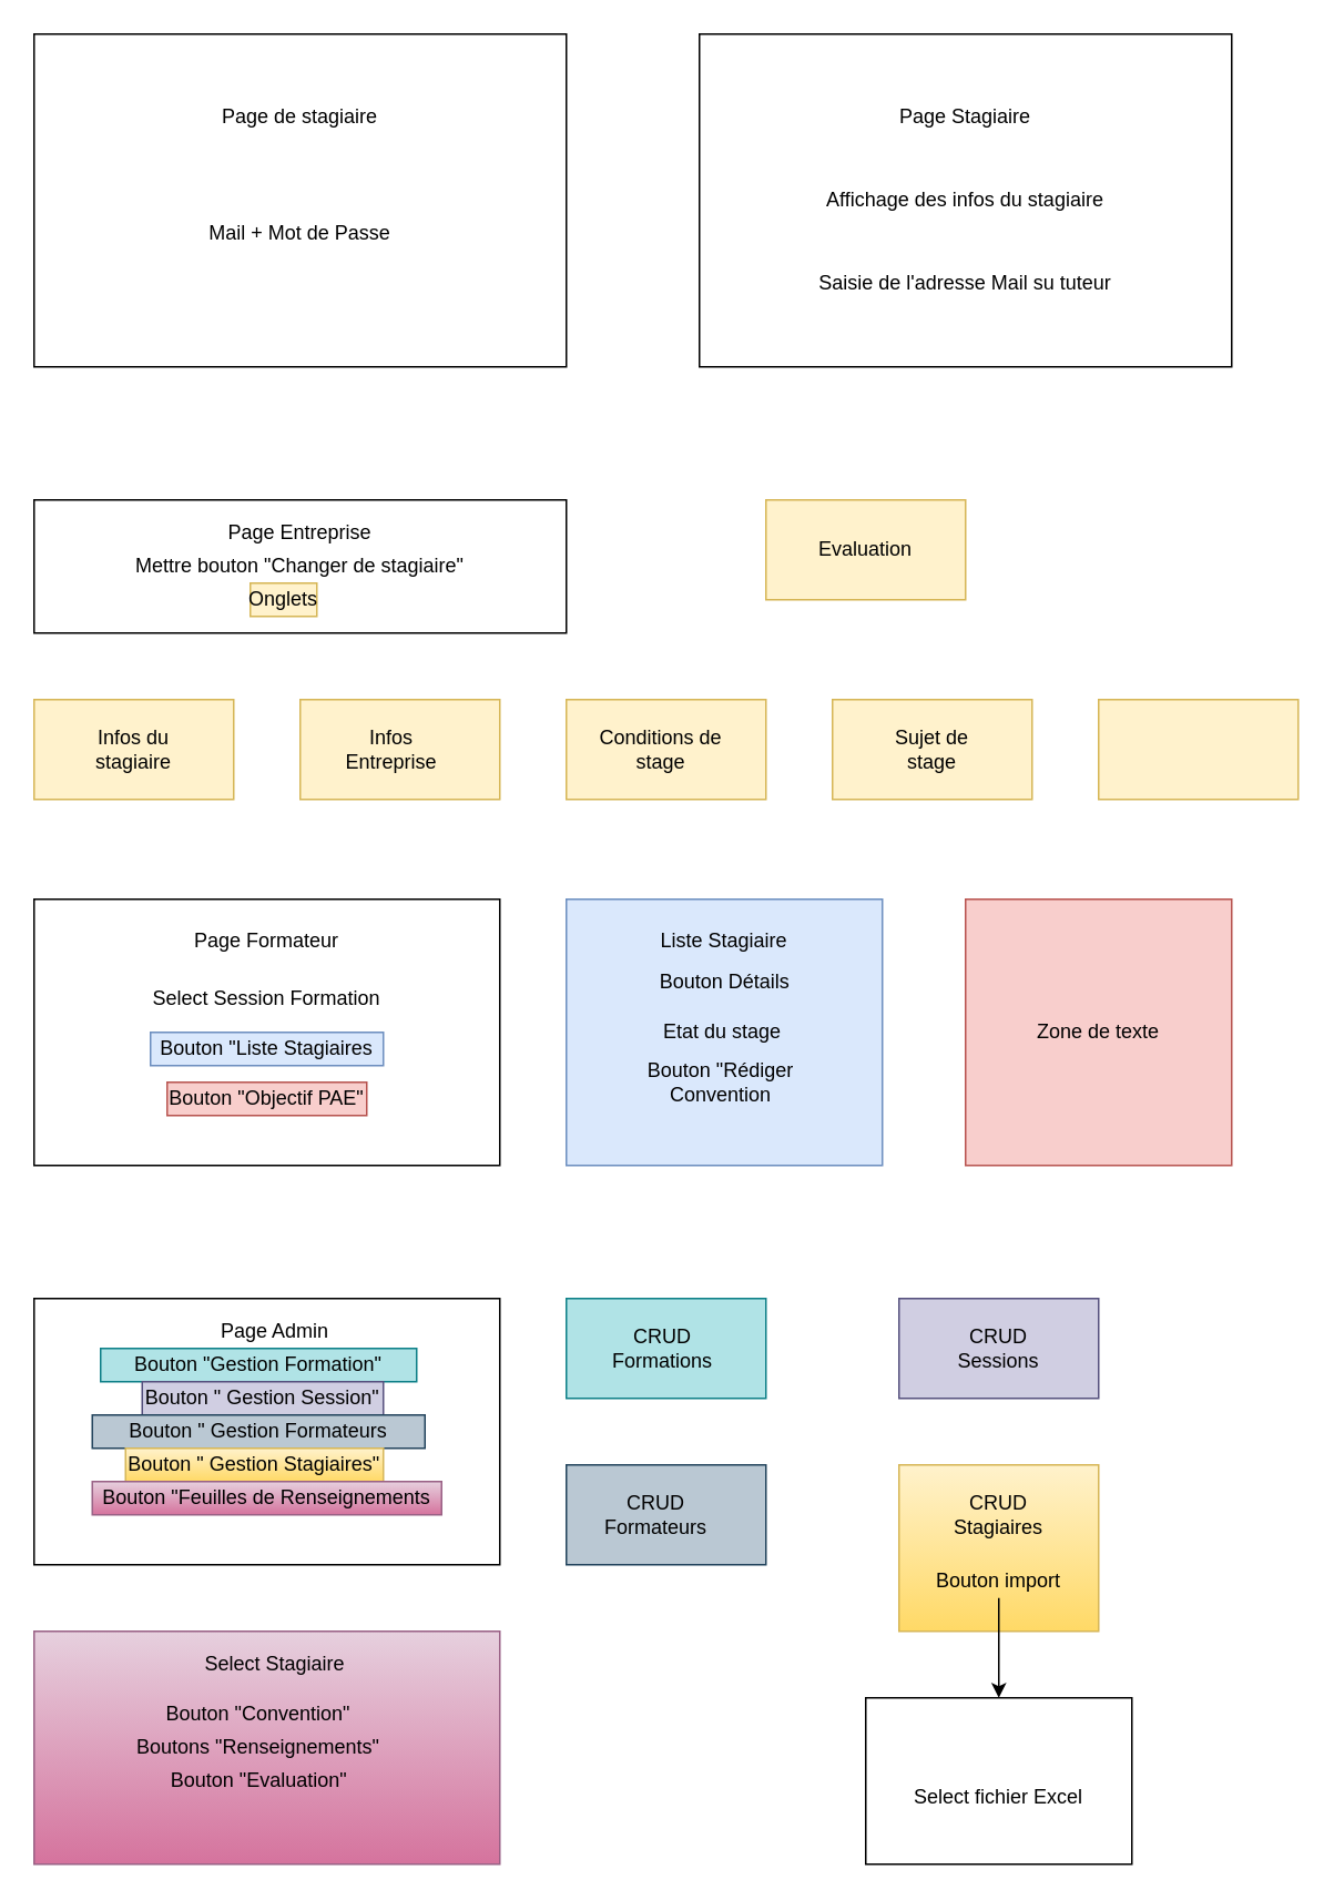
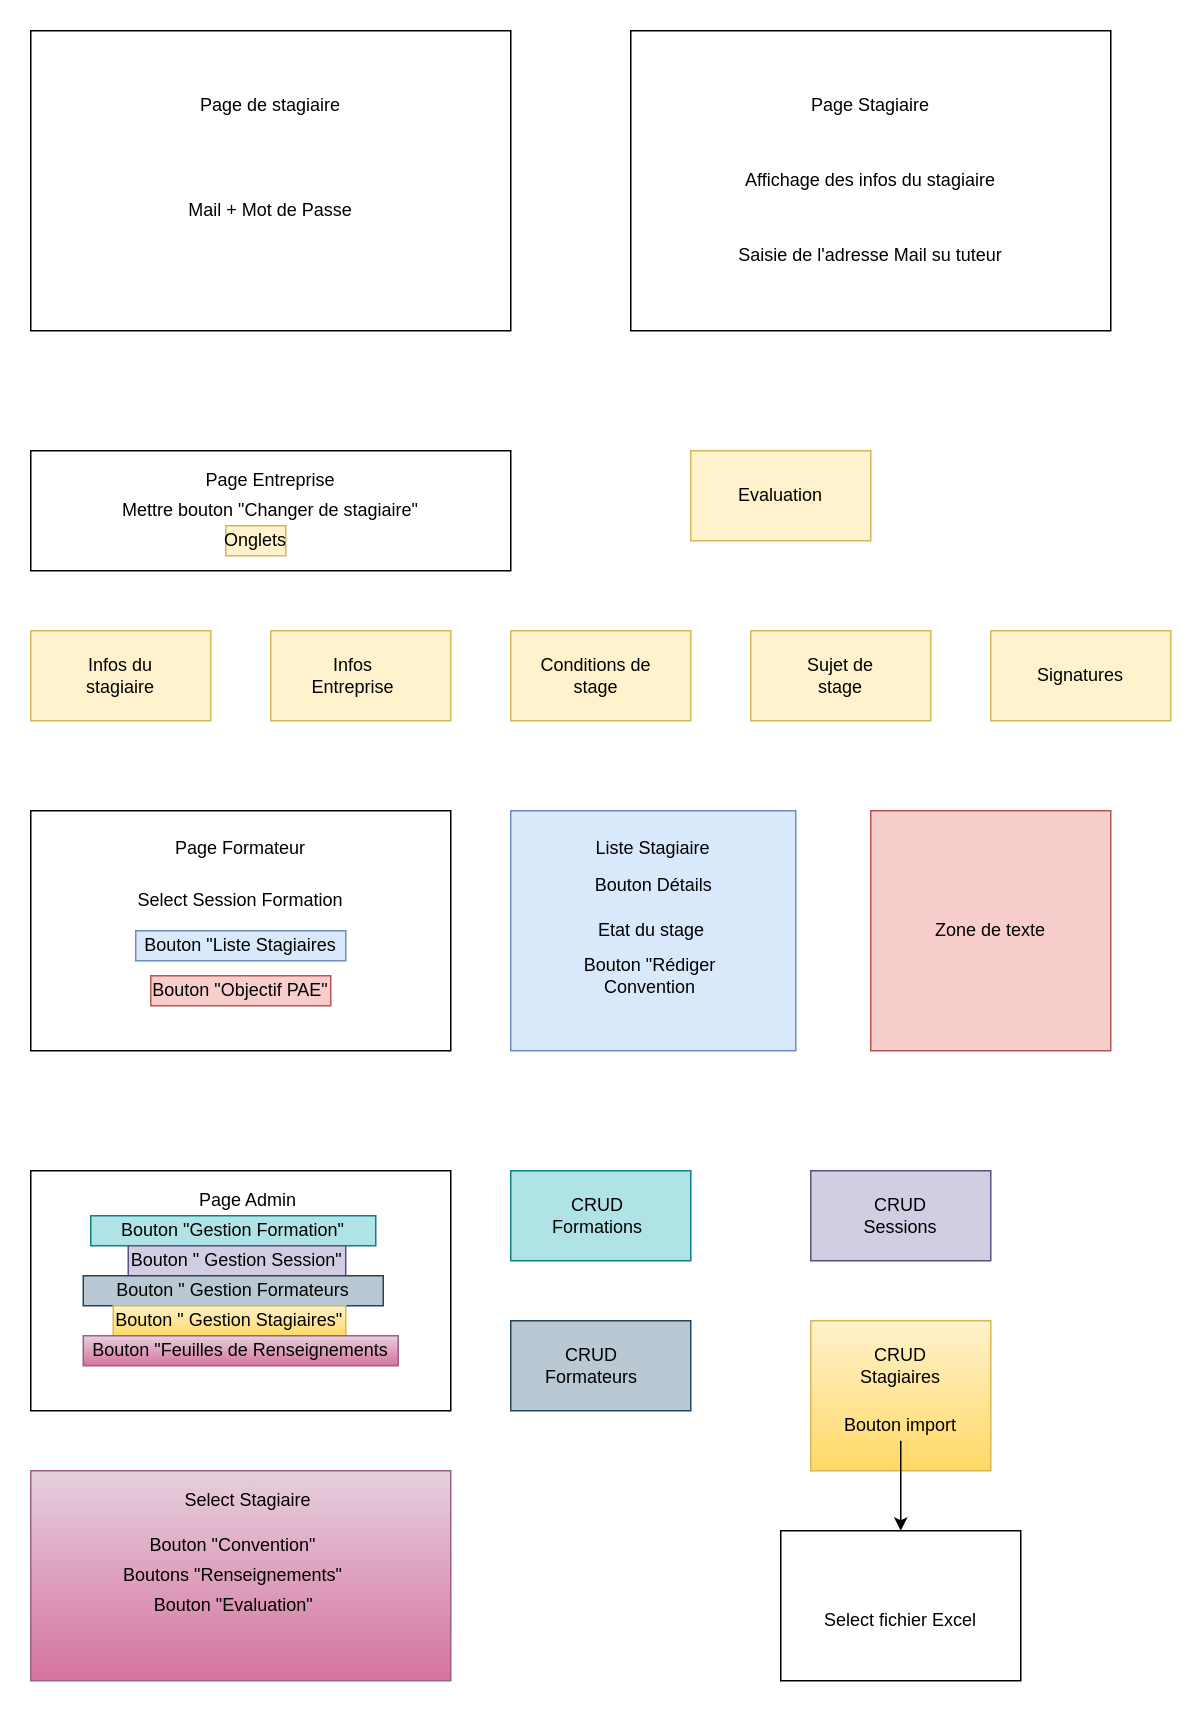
  <mxCell id="0" />
  <mxCell id="1" parent="0" />
  <mxCell id="2" value="" style="rounded=0;whiteSpace=wrap;html=1;" vertex="1" parent="1"><mxGeometry x="20" y="20" width="320" height="200" as="geometry" /></mxCell>
  <mxCell id="3" value="Page de stagiaire&lt;br&gt;" style="text;html=1;strokeColor=none;fillColor=none;align=center;verticalAlign=middle;whiteSpace=wrap;rounded=0;" vertex="1" parent="1"><mxGeometry x="95" y="60" width="170" height="20" as="geometry" /></mxCell>
  <mxCell id="4" value="Mail + Mot de Passe" style="text;html=1;strokeColor=none;fillColor=none;align=center;verticalAlign=middle;whiteSpace=wrap;rounded=0;" vertex="1" parent="1"><mxGeometry x="115" y="130" width="130" height="20" as="geometry" /></mxCell>
  <mxCell id="5" value="" style="rounded=0;whiteSpace=wrap;html=1;" vertex="1" parent="1"><mxGeometry x="420" y="20" width="320" height="200" as="geometry" /></mxCell>
  <mxCell id="6" value="Page Stagiaire" style="text;html=1;strokeColor=none;fillColor=none;align=center;verticalAlign=middle;whiteSpace=wrap;rounded=0;" vertex="1" parent="1"><mxGeometry x="520" y="60" width="120" height="20" as="geometry" /></mxCell>
  <mxCell id="7" value="Affichage des infos du stagiaire" style="text;html=1;strokeColor=none;fillColor=none;align=center;verticalAlign=middle;whiteSpace=wrap;rounded=0;" vertex="1" parent="1"><mxGeometry x="475" y="110" width="210" height="20" as="geometry" /></mxCell>
  <mxCell id="8" value="Saisie de l'adresse Mail su tuteur" style="text;html=1;strokeColor=none;fillColor=none;align=center;verticalAlign=middle;whiteSpace=wrap;rounded=0;" vertex="1" parent="1"><mxGeometry x="470" y="160" width="220" height="20" as="geometry" /></mxCell>
  <mxCell id="9" value="Mettre bouton &quot;Changer de stagiaire&quot;" style="rounded=0;whiteSpace=wrap;html=1;" vertex="1" parent="1"><mxGeometry x="20" y="300" width="320" height="80" as="geometry" /></mxCell>
  <mxCell id="10" value="Page Entreprise" style="text;html=1;strokeColor=none;fillColor=none;align=center;verticalAlign=middle;whiteSpace=wrap;rounded=0;" vertex="1" parent="1"><mxGeometry x="100" y="310" width="160" height="20" as="geometry" /></mxCell>
  <mxCell id="11" value="Onglets&lt;br&gt;" style="text;html=1;strokeColor=#d6b656;fillColor=#fff2cc;align=center;verticalAlign=middle;whiteSpace=wrap;rounded=0;" vertex="1" parent="1"><mxGeometry x="150" y="350" width="40" height="20" as="geometry" /></mxCell>
  <mxCell id="12" value="" style="rounded=0;whiteSpace=wrap;html=1;fillColor=#fff2cc;strokeColor=#d6b656;" vertex="1" parent="1"><mxGeometry x="20" y="420" width="120" height="60" as="geometry" /></mxCell>
  <mxCell id="13" value="Infos du stagiaire" style="text;html=1;strokeColor=none;fillColor=none;align=center;verticalAlign=middle;whiteSpace=wrap;rounded=0;" vertex="1" parent="1"><mxGeometry x="40" y="440" width="80" height="20" as="geometry" /></mxCell>
  <mxCell id="14" value="" style="rounded=0;whiteSpace=wrap;html=1;fillColor=#fff2cc;strokeColor=#d6b656;" vertex="1" parent="1"><mxGeometry x="180" y="420" width="120" height="60" as="geometry" /></mxCell>
  <mxCell id="15" value="Infos Entreprise" style="text;html=1;strokeColor=none;fillColor=none;align=center;verticalAlign=middle;whiteSpace=wrap;rounded=0;" vertex="1" parent="1"><mxGeometry x="210" y="430" width="50" height="40" as="geometry" /></mxCell>
  <mxCell id="16" value="" style="rounded=0;whiteSpace=wrap;html=1;fillColor=#fff2cc;strokeColor=#d6b656;" vertex="1" parent="1"><mxGeometry x="340" y="420" width="120" height="60" as="geometry" /></mxCell>
  <mxCell id="17" value="" style="rounded=0;whiteSpace=wrap;html=1;fillColor=#fff2cc;strokeColor=#d6b656;" vertex="1" parent="1"><mxGeometry x="500" y="420" width="120" height="60" as="geometry" /></mxCell>
  <mxCell id="18" value="" style="rounded=0;whiteSpace=wrap;html=1;fillColor=#fff2cc;strokeColor=#d6b656;" vertex="1" parent="1"><mxGeometry x="660" y="420" width="120" height="60" as="geometry" /></mxCell>
  <mxCell id="19" value="Conditions de stage" style="text;html=1;strokeColor=none;fillColor=none;align=center;verticalAlign=middle;whiteSpace=wrap;rounded=0;" vertex="1" parent="1"><mxGeometry x="354" y="440" width="86" height="20" as="geometry" /></mxCell>
  <mxCell id="20" value="Sujet de stage&lt;br&gt;" style="text;html=1;strokeColor=none;fillColor=none;align=center;verticalAlign=middle;whiteSpace=wrap;rounded=0;" vertex="1" parent="1"><mxGeometry x="530" y="440" width="60" height="20" as="geometry" /></mxCell>
+ <mxCell id="21" value="Signatures" style="text;html=1;strokeColor=none;fillColor=none;align=center;verticalAlign=middle;whiteSpace=wrap;rounded=0;" vertex="1" parent="1"><mxGeometry x="700" y="440" width="40" height="20" as="geometry" /></mxCell>
  <mxCell id="22" value="" style="rounded=0;whiteSpace=wrap;html=1;fillColor=#fff2cc;strokeColor=#d6b656;" vertex="1" parent="1"><mxGeometry x="460" y="300" width="120" height="60" as="geometry" /></mxCell>
  <mxCell id="23" value="Evaluation&lt;br&gt;" style="text;html=1;strokeColor=none;fillColor=none;align=center;verticalAlign=middle;whiteSpace=wrap;rounded=0;" vertex="1" parent="1"><mxGeometry x="500" y="320" width="40" height="20" as="geometry" /></mxCell>
  <mxCell id="24" style="edgeStyle=orthogonalEdgeStyle;rounded=0;orthogonalLoop=1;jettySize=auto;html=1;exitX=0.5;exitY=1;exitDx=0;exitDy=0;" edge="1" parent="1" source="14" target="14"><mxGeometry relative="1" as="geometry" /></mxCell>
  <mxCell id="25" value="" style="rounded=0;whiteSpace=wrap;html=1;" vertex="1" parent="1"><mxGeometry x="20" y="540" width="280" height="160" as="geometry" /></mxCell>
  <mxCell id="26" value="Page Formateur&lt;br&gt;" style="text;html=1;strokeColor=none;fillColor=none;align=center;verticalAlign=middle;whiteSpace=wrap;rounded=0;" vertex="1" parent="1"><mxGeometry x="110" y="555" width="100" height="20" as="geometry" /></mxCell>
  <mxCell id="27" value="Select Session Formation" style="text;html=1;strokeColor=none;fillColor=none;align=center;verticalAlign=middle;whiteSpace=wrap;rounded=0;" vertex="1" parent="1"><mxGeometry x="40" y="590" width="240" height="20" as="geometry" /></mxCell>
  <mxCell id="28" value="Bouton &quot;Liste Stagiaires" style="text;html=1;strokeColor=#6c8ebf;fillColor=#dae8fc;align=center;verticalAlign=middle;whiteSpace=wrap;rounded=0;" vertex="1" parent="1"><mxGeometry x="90" y="620" width="140" height="20" as="geometry" /></mxCell>
  <mxCell id="29" value="Bouton &quot;Objectif PAE&quot;" style="text;html=1;strokeColor=#b85450;fillColor=#f8cecc;align=center;verticalAlign=middle;whiteSpace=wrap;rounded=0;" vertex="1" parent="1"><mxGeometry x="100" y="650" width="120" height="20" as="geometry" /></mxCell>
  <mxCell id="30" value="" style="rounded=0;whiteSpace=wrap;html=1;fillColor=#dae8fc;strokeColor=#6c8ebf;" vertex="1" parent="1"><mxGeometry x="340" y="540" width="190" height="160" as="geometry" /></mxCell>
  <mxCell id="31" value="Liste Stagiaire" style="text;html=1;strokeColor=none;fillColor=none;align=center;verticalAlign=middle;whiteSpace=wrap;rounded=0;" vertex="1" parent="1"><mxGeometry x="390" y="555" width="90" height="20" as="geometry" /></mxCell>
  <mxCell id="32" value="Bouton Détails" style="text;html=1;strokeColor=none;fillColor=none;align=center;verticalAlign=middle;whiteSpace=wrap;rounded=0;" vertex="1" parent="1"><mxGeometry x="387.5" y="580" width="95" height="20" as="geometry" /></mxCell>
  <mxCell id="33" value="Etat du stage" style="text;html=1;strokeColor=none;fillColor=none;align=center;verticalAlign=middle;whiteSpace=wrap;rounded=0;" vertex="1" parent="1"><mxGeometry x="394" y="610" width="80" height="20" as="geometry" /></mxCell>
  <mxCell id="34" value="Bouton &quot;Rédiger Convention&lt;br&gt;" style="text;html=1;strokeColor=none;fillColor=none;align=center;verticalAlign=middle;whiteSpace=wrap;rounded=0;" vertex="1" parent="1"><mxGeometry x="382.5" y="640" width="100" height="20" as="geometry" /></mxCell>
  <mxCell id="35" value="" style="rounded=0;whiteSpace=wrap;html=1;fillColor=#f8cecc;strokeColor=#b85450;" vertex="1" parent="1"><mxGeometry x="580" y="540" width="160" height="160" as="geometry" /></mxCell>
  <mxCell id="36" value="Zone de texte" style="text;html=1;strokeColor=none;fillColor=none;align=center;verticalAlign=middle;whiteSpace=wrap;rounded=0;" vertex="1" parent="1"><mxGeometry x="610" y="610" width="100" height="20" as="geometry" /></mxCell>
  <mxCell id="37" value="" style="rounded=0;whiteSpace=wrap;html=1;" vertex="1" parent="1"><mxGeometry x="20" y="780" width="280" height="160" as="geometry" /></mxCell>
  <mxCell id="38" value="Page Admin" style="text;html=1;strokeColor=none;fillColor=none;align=center;verticalAlign=middle;whiteSpace=wrap;rounded=0;" vertex="1" parent="1"><mxGeometry x="110" y="790" width="110" height="20" as="geometry" /></mxCell>
  <mxCell id="39" value="Bouton &quot;Gestion Formation&quot;" style="text;html=1;strokeColor=#0e8088;fillColor=#b0e3e6;align=center;verticalAlign=middle;whiteSpace=wrap;rounded=0;" vertex="1" parent="1"><mxGeometry x="60" y="810" width="190" height="20" as="geometry" /></mxCell>
  <mxCell id="40" value="Bouton &quot; Gestion Session&quot;" style="text;html=1;strokeColor=#56517e;fillColor=#d0cee2;align=center;verticalAlign=middle;whiteSpace=wrap;rounded=0;" vertex="1" parent="1"><mxGeometry x="85" y="830" width="145" height="20" as="geometry" /></mxCell>
  <mxCell id="41" value="Bouton &quot; Gestion Formateurs" style="text;html=1;strokeColor=#23445d;fillColor=#bac8d3;align=center;verticalAlign=middle;whiteSpace=wrap;rounded=0;" vertex="1" parent="1"><mxGeometry x="55" y="850" width="200" height="20" as="geometry" /></mxCell>
  <mxCell id="42" value="Bouton &quot; Gestion Stagiaires&quot;" style="text;html=1;strokeColor=#d6b656;fillColor=#fff2cc;align=center;verticalAlign=middle;whiteSpace=wrap;rounded=0;gradientColor=#ffd966;" vertex="1" parent="1"><mxGeometry x="75" y="870" width="155" height="20" as="geometry" /></mxCell>
  <mxCell id="43" value="Bouton &quot;Feuilles de Renseignements" style="text;html=1;strokeColor=#996185;fillColor=#e6d0de;align=center;verticalAlign=middle;whiteSpace=wrap;rounded=0;gradientColor=#d5739d;" vertex="1" parent="1"><mxGeometry x="55" y="890" width="210" height="20" as="geometry" /></mxCell>
  <mxCell id="44" value="" style="rounded=0;whiteSpace=wrap;html=1;fillColor=#b0e3e6;strokeColor=#0e8088;" vertex="1" parent="1"><mxGeometry x="340" y="780" width="120" height="60" as="geometry" /></mxCell>
  <mxCell id="45" value="CRUD Formations" style="text;html=1;strokeColor=none;fillColor=none;align=center;verticalAlign=middle;whiteSpace=wrap;rounded=0;" vertex="1" parent="1"><mxGeometry x="355" y="800" width="86" height="20" as="geometry" /></mxCell>
  <mxCell id="46" value="" style="rounded=0;whiteSpace=wrap;html=1;fillColor=#d0cee2;strokeColor=#56517e;" vertex="1" parent="1"><mxGeometry x="540" y="780" width="120" height="60" as="geometry" /></mxCell>
  <mxCell id="47" value="CRUD Sessions" style="text;html=1;strokeColor=none;fillColor=none;align=center;verticalAlign=middle;whiteSpace=wrap;rounded=0;" vertex="1" parent="1"><mxGeometry x="580" y="800" width="40" height="20" as="geometry" /></mxCell>
  <mxCell id="48" value="" style="rounded=0;whiteSpace=wrap;html=1;fillColor=#bac8d3;strokeColor=#23445d;" vertex="1" parent="1"><mxGeometry x="340" y="880" width="120" height="60" as="geometry" /></mxCell>
  <mxCell id="49" value="" style="rounded=0;whiteSpace=wrap;html=1;gradientColor=#ffd966;fillColor=#fff2cc;strokeColor=#d6b656;" vertex="1" parent="1"><mxGeometry x="540" y="880" width="120" height="100" as="geometry" /></mxCell>
  <mxCell id="50" value="CRUD Formateurs" style="text;html=1;strokeColor=none;fillColor=none;align=center;verticalAlign=middle;whiteSpace=wrap;rounded=0;" vertex="1" parent="1"><mxGeometry x="374" y="900" width="40" height="20" as="geometry" /></mxCell>
  <mxCell id="51" value="CRUD Stagiaires&lt;br&gt;" style="text;html=1;strokeColor=none;fillColor=none;align=center;verticalAlign=middle;whiteSpace=wrap;rounded=0;" vertex="1" parent="1"><mxGeometry x="580" y="900" width="40" height="20" as="geometry" /></mxCell>
  <mxCell id="52" value="Bouton import" style="text;html=1;strokeColor=none;fillColor=none;align=center;verticalAlign=middle;whiteSpace=wrap;rounded=0;" vertex="1" parent="1"><mxGeometry x="560" y="940" width="80" height="20" as="geometry" /></mxCell>
  <mxCell id="53" value="" style="rounded=0;whiteSpace=wrap;html=1;" vertex="1" parent="1"><mxGeometry x="520" y="1020" width="160" height="100" as="geometry" /></mxCell>
  <mxCell id="54" value="Select fichier Excel" style="text;html=1;strokeColor=none;fillColor=none;align=center;verticalAlign=middle;whiteSpace=wrap;rounded=0;" vertex="1" parent="1"><mxGeometry x="530" y="1070" width="140" height="20" as="geometry" /></mxCell>
  <mxCell id="55" value="" style="endArrow=classic;html=1;entryX=0.5;entryY=0;entryDx=0;entryDy=0;" edge="1" parent="1" target="53"><mxGeometry width="50" height="50" relative="1" as="geometry"><mxPoint x="600" y="960" as="sourcePoint" /><mxPoint x="650" y="910" as="targetPoint" /></mxGeometry></mxCell>
  <mxCell id="56" value="" style="rounded=0;whiteSpace=wrap;html=1;gradientColor=#d5739d;fillColor=#e6d0de;strokeColor=#996185;" vertex="1" parent="1"><mxGeometry x="20" y="980" width="280" height="140" as="geometry" /></mxCell>
  <mxCell id="57" value="Select Stagiaire" style="text;html=1;strokeColor=none;fillColor=none;align=center;verticalAlign=middle;whiteSpace=wrap;rounded=0;" vertex="1" parent="1"><mxGeometry x="90" y="990" width="150" height="20" as="geometry" /></mxCell>
  <mxCell id="58" value="Bouton &quot;Convention&quot;" style="text;html=1;strokeColor=none;fillColor=none;align=center;verticalAlign=middle;whiteSpace=wrap;rounded=0;" vertex="1" parent="1"><mxGeometry x="60" y="1020" width="190" height="20" as="geometry" /></mxCell>
  <mxCell id="59" value="Boutons &quot;Renseignements&quot;" style="text;html=1;strokeColor=none;fillColor=none;align=center;verticalAlign=middle;whiteSpace=wrap;rounded=0;" vertex="1" parent="1"><mxGeometry x="70" y="1040" width="170" height="20" as="geometry" /></mxCell>
  <mxCell id="60" value="Bouton &quot;Evaluation&quot;" style="text;html=1;strokeColor=none;fillColor=none;align=center;verticalAlign=middle;whiteSpace=wrap;rounded=0;" vertex="1" parent="1"><mxGeometry x="87.5" y="1060" width="135" height="20" as="geometry" /></mxCell>
